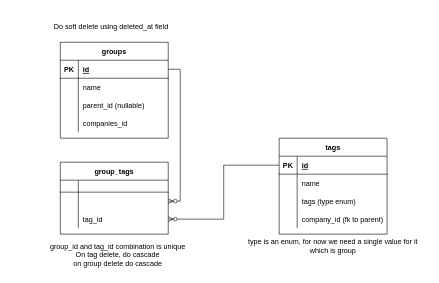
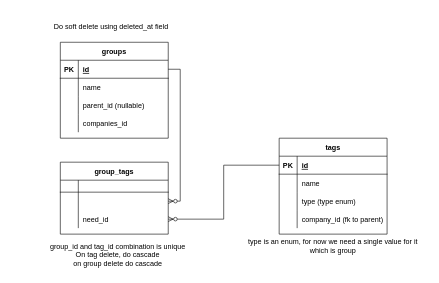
  <mxCell id="0" />
  <mxCell id="1" parent="0" />
  <mxCell id="2" value="groups" style="shape=table;startSize=30;container=1;collapsible=1;childLayout=tableLayout;fixedRows=1;rowLines=0;fontStyle=1;align=center;resizeLast=1;" vertex="1" parent="1"><mxGeometry x="100" y="70" width="180" height="160" as="geometry" /></mxCell>
  <mxCell id="3" value="" style="shape=partialRectangle;collapsible=0;dropTarget=0;pointerEvents=0;fillColor=none;top=0;left=0;bottom=1;right=0;points=[[0,0.5],[1,0.5]];portConstraint=eastwest;" vertex="1" parent="2"><mxGeometry y="30" width="180" height="30" as="geometry" /></mxCell>
  <mxCell id="4" value="PK" style="shape=partialRectangle;connectable=0;fillColor=none;top=0;left=0;bottom=0;right=0;fontStyle=1;overflow=hidden;" vertex="1" parent="3"><mxGeometry width="30" height="30" as="geometry" /></mxCell>
  <mxCell id="5" value="id" style="shape=partialRectangle;connectable=0;fillColor=none;top=0;left=0;bottom=0;right=0;align=left;spacingLeft=6;fontStyle=5;overflow=hidden;" vertex="1" parent="3"><mxGeometry x="30" width="150" height="30" as="geometry" /></mxCell>
  <mxCell id="6" value="" style="shape=partialRectangle;collapsible=0;dropTarget=0;pointerEvents=0;fillColor=none;top=0;left=0;bottom=0;right=0;points=[[0,0.5],[1,0.5]];portConstraint=eastwest;" vertex="1" parent="2"><mxGeometry y="60" width="180" height="30" as="geometry" /></mxCell>
  <mxCell id="7" value="" style="shape=partialRectangle;connectable=0;fillColor=none;top=0;left=0;bottom=0;right=0;editable=1;overflow=hidden;" vertex="1" parent="6"><mxGeometry width="30" height="30" as="geometry" /></mxCell>
  <mxCell id="8" value="name" style="shape=partialRectangle;connectable=0;fillColor=none;top=0;left=0;bottom=0;right=0;align=left;spacingLeft=6;overflow=hidden;" vertex="1" parent="6"><mxGeometry x="30" width="150" height="30" as="geometry" /></mxCell>
  <mxCell id="9" value="" style="shape=partialRectangle;collapsible=0;dropTarget=0;pointerEvents=0;fillColor=none;top=0;left=0;bottom=0;right=0;points=[[0,0.5],[1,0.5]];portConstraint=eastwest;" vertex="1" parent="2"><mxGeometry y="90" width="180" height="30" as="geometry" /></mxCell>
  <mxCell id="10" value="" style="shape=partialRectangle;connectable=0;fillColor=none;top=0;left=0;bottom=0;right=0;editable=1;overflow=hidden;" vertex="1" parent="9"><mxGeometry width="30" height="30" as="geometry" /></mxCell>
  <mxCell id="11" value="parent_id (nullable)" style="shape=partialRectangle;connectable=0;fillColor=none;top=0;left=0;bottom=0;right=0;align=left;spacingLeft=6;overflow=hidden;" vertex="1" parent="9"><mxGeometry x="30" width="150" height="30" as="geometry" /></mxCell>
  <mxCell id="12" value="" style="shape=partialRectangle;collapsible=0;dropTarget=0;pointerEvents=0;fillColor=none;top=0;left=0;bottom=0;right=0;points=[[0,0.5],[1,0.5]];portConstraint=eastwest;" vertex="1" parent="2"><mxGeometry y="120" width="180" height="30" as="geometry" /></mxCell>
  <mxCell id="13" value="" style="shape=partialRectangle;connectable=0;fillColor=none;top=0;left=0;bottom=0;right=0;editable=1;overflow=hidden;" vertex="1" parent="12"><mxGeometry width="30" height="30" as="geometry" /></mxCell>
  <mxCell id="14" value="companies_id" style="shape=partialRectangle;connectable=0;fillColor=none;top=0;left=0;bottom=0;right=0;align=left;spacingLeft=6;overflow=hidden;" vertex="1" parent="12"><mxGeometry x="30" width="150" height="30" as="geometry" /></mxCell>
  <mxCell id="15" value="group_tags" style="shape=table;startSize=30;container=1;collapsible=1;childLayout=tableLayout;fixedRows=1;rowLines=0;fontStyle=1;align=center;resizeLast=1;" vertex="1" parent="1"><mxGeometry x="100" y="270" width="180" height="120" as="geometry" /></mxCell>
  <mxCell id="16" value="" style="shape=partialRectangle;collapsible=0;dropTarget=0;pointerEvents=0;fillColor=none;top=0;left=0;bottom=1;right=0;points=[[0,0.5],[1,0.5]];portConstraint=eastwest;" vertex="1" parent="15"><mxGeometry y="30" width="180" height="20" as="geometry" /></mxCell>
  <mxCell id="17" value="" style="shape=partialRectangle;connectable=0;fillColor=none;top=0;left=0;bottom=0;right=0;fontStyle=1;overflow=hidden;" vertex="1" parent="16"><mxGeometry width="30" height="20" as="geometry" /></mxCell>
  <mxCell id="18" value="" style="shape=partialRectangle;connectable=0;fillColor=none;top=0;left=0;bottom=0;right=0;align=left;spacingLeft=6;fontStyle=5;overflow=hidden;" vertex="1" parent="16"><mxGeometry x="30" width="150" height="20" as="geometry" /></mxCell>
  <mxCell id="19" value="" style="shape=partialRectangle;collapsible=0;dropTarget=0;pointerEvents=0;fillColor=none;top=0;left=0;bottom=0;right=0;points=[[0,0.5],[1,0.5]];portConstraint=eastwest;" vertex="1" parent="15"><mxGeometry y="50" width="180" height="30" as="geometry" /></mxCell>
  <mxCell id="20" value="" style="shape=partialRectangle;connectable=0;fillColor=none;top=0;left=0;bottom=0;right=0;editable=1;overflow=hidden;" vertex="1" parent="19"><mxGeometry width="30" height="30" as="geometry" /></mxCell>
  <mxCell id="21" value="" style="shape=partialRectangle;collapsible=0;dropTarget=0;pointerEvents=0;fillColor=none;top=0;left=0;bottom=0;right=0;points=[[0,0.5],[1,0.5]];portConstraint=eastwest;" vertex="1" parent="15"><mxGeometry y="80" width="180" height="30" as="geometry" /></mxCell>
  <mxCell id="22" value="" style="shape=partialRectangle;connectable=0;fillColor=none;top=0;left=0;bottom=0;right=0;editable=1;overflow=hidden;" vertex="1" parent="21"><mxGeometry width="30" height="30" as="geometry" /></mxCell>
- <mxCell id="23" value="tag_id" style="shape=partialRectangle;connectable=0;fillColor=none;top=0;left=0;bottom=0;right=0;align=left;spacingLeft=6;overflow=hidden;" vertex="1" parent="21"><mxGeometry x="30" width="150" height="30" as="geometry" /></mxCell>
+ <mxCell id="23" value="need_id" style="shape=partialRectangle;connectable=0;fillColor=none;top=0;left=0;bottom=0;right=0;align=left;spacingLeft=6;overflow=hidden;" vertex="1" parent="21"><mxGeometry x="30" width="150" height="30" as="geometry" /></mxCell>
  <mxCell id="24" style="edgeStyle=orthogonalEdgeStyle;rounded=0;orthogonalLoop=1;jettySize=auto;html=1;exitX=1;exitY=0.5;exitDx=0;exitDy=0;entryX=1;entryY=0.5;entryDx=0;entryDy=0;endArrow=ERzeroToMany;endFill=1;" edge="1" parent="1" source="3" target="19"><mxGeometry relative="1" as="geometry" /></mxCell>
  <mxCell id="25" value="group_id and tag_id combination is unique&lt;br&gt;On tag delete, do cascade&lt;br&gt;on group delete do cascade" style="text;html=1;strokeColor=none;fillColor=none;align=center;verticalAlign=middle;whiteSpace=wrap;rounded=0;" vertex="1" parent="1"><mxGeometry x="31" y="400" width="330" height="50" as="geometry" /></mxCell>
  <mxCell id="26" style="edgeStyle=orthogonalEdgeStyle;rounded=0;orthogonalLoop=1;jettySize=auto;html=1;exitX=0;exitY=0.5;exitDx=0;exitDy=0;entryX=1;entryY=0.5;entryDx=0;entryDy=0;endArrow=ERzeroToMany;endFill=1;" edge="1" parent="1" source="30" target="21"><mxGeometry relative="1" as="geometry" /></mxCell>
  <mxCell id="27" value="type is an enum, for now we need a single value for it which is group" style="text;html=1;strokeColor=none;fillColor=none;align=center;verticalAlign=middle;whiteSpace=wrap;rounded=0;" vertex="1" parent="1"><mxGeometry x="400" y="400" width="310" height="20" as="geometry" /></mxCell>
  <mxCell id="28" value="Do soft delete using deleted_at field" style="text;html=1;strokeColor=none;fillColor=none;align=center;verticalAlign=middle;whiteSpace=wrap;rounded=0;" vertex="1" parent="1"><mxGeometry x="20" y="20" width="330" height="50" as="geometry" /></mxCell>
  <mxCell id="29" value="tags" style="shape=table;startSize=30;container=1;collapsible=1;childLayout=tableLayout;fixedRows=1;rowLines=0;fontStyle=1;align=center;resizeLast=1;" vertex="1" parent="1"><mxGeometry x="465" y="230" width="180" height="160" as="geometry" /></mxCell>
  <mxCell id="30" value="" style="shape=partialRectangle;collapsible=0;dropTarget=0;pointerEvents=0;fillColor=none;top=0;left=0;bottom=1;right=0;points=[[0,0.5],[1,0.5]];portConstraint=eastwest;" vertex="1" parent="29"><mxGeometry y="30" width="180" height="30" as="geometry" /></mxCell>
  <mxCell id="31" value="PK" style="shape=partialRectangle;connectable=0;fillColor=none;top=0;left=0;bottom=0;right=0;fontStyle=1;overflow=hidden;" vertex="1" parent="30"><mxGeometry width="30" height="30" as="geometry" /></mxCell>
  <mxCell id="32" value="id" style="shape=partialRectangle;connectable=0;fillColor=none;top=0;left=0;bottom=0;right=0;align=left;spacingLeft=6;fontStyle=5;overflow=hidden;" vertex="1" parent="30"><mxGeometry x="30" width="150" height="30" as="geometry" /></mxCell>
  <mxCell id="33" value="" style="shape=partialRectangle;collapsible=0;dropTarget=0;pointerEvents=0;fillColor=none;top=0;left=0;bottom=0;right=0;points=[[0,0.5],[1,0.5]];portConstraint=eastwest;" vertex="1" parent="29"><mxGeometry y="60" width="180" height="30" as="geometry" /></mxCell>
  <mxCell id="34" value="" style="shape=partialRectangle;connectable=0;fillColor=none;top=0;left=0;bottom=0;right=0;editable=1;overflow=hidden;" vertex="1" parent="33"><mxGeometry width="30" height="30" as="geometry" /></mxCell>
  <mxCell id="35" value="name" style="shape=partialRectangle;connectable=0;fillColor=none;top=0;left=0;bottom=0;right=0;align=left;spacingLeft=6;overflow=hidden;" vertex="1" parent="33"><mxGeometry x="30" width="150" height="30" as="geometry" /></mxCell>
  <mxCell id="36" value="" style="shape=partialRectangle;collapsible=0;dropTarget=0;pointerEvents=0;fillColor=none;top=0;left=0;bottom=0;right=0;points=[[0,0.5],[1,0.5]];portConstraint=eastwest;" vertex="1" parent="29"><mxGeometry y="90" width="180" height="30" as="geometry" /></mxCell>
  <mxCell id="37" value="" style="shape=partialRectangle;connectable=0;fillColor=none;top=0;left=0;bottom=0;right=0;editable=1;overflow=hidden;" vertex="1" parent="36"><mxGeometry width="30" height="30" as="geometry" /></mxCell>
- <mxCell id="38" value="tags (type enum)" style="shape=partialRectangle;connectable=0;fillColor=none;top=0;left=0;bottom=0;right=0;align=left;spacingLeft=6;overflow=hidden;" vertex="1" parent="36"><mxGeometry x="30" width="150" height="30" as="geometry" /></mxCell>
+ <mxCell id="38" value="type (type enum)" style="shape=partialRectangle;connectable=0;fillColor=none;top=0;left=0;bottom=0;right=0;align=left;spacingLeft=6;overflow=hidden;" vertex="1" parent="36"><mxGeometry x="30" width="150" height="30" as="geometry" /></mxCell>
  <mxCell id="39" value="" style="shape=partialRectangle;collapsible=0;dropTarget=0;pointerEvents=0;fillColor=none;top=0;left=0;bottom=0;right=0;points=[[0,0.5],[1,0.5]];portConstraint=eastwest;" vertex="1" parent="29"><mxGeometry y="120" width="180" height="30" as="geometry" /></mxCell>
  <mxCell id="40" value="" style="shape=partialRectangle;connectable=0;fillColor=none;top=0;left=0;bottom=0;right=0;editable=1;overflow=hidden;" vertex="1" parent="39"><mxGeometry width="30" height="30" as="geometry" /></mxCell>
  <mxCell id="41" value="company_id (fk to parent)" style="shape=partialRectangle;connectable=0;fillColor=none;top=0;left=0;bottom=0;right=0;align=left;spacingLeft=6;overflow=hidden;" vertex="1" parent="39"><mxGeometry x="30" width="150" height="30" as="geometry" /></mxCell>
